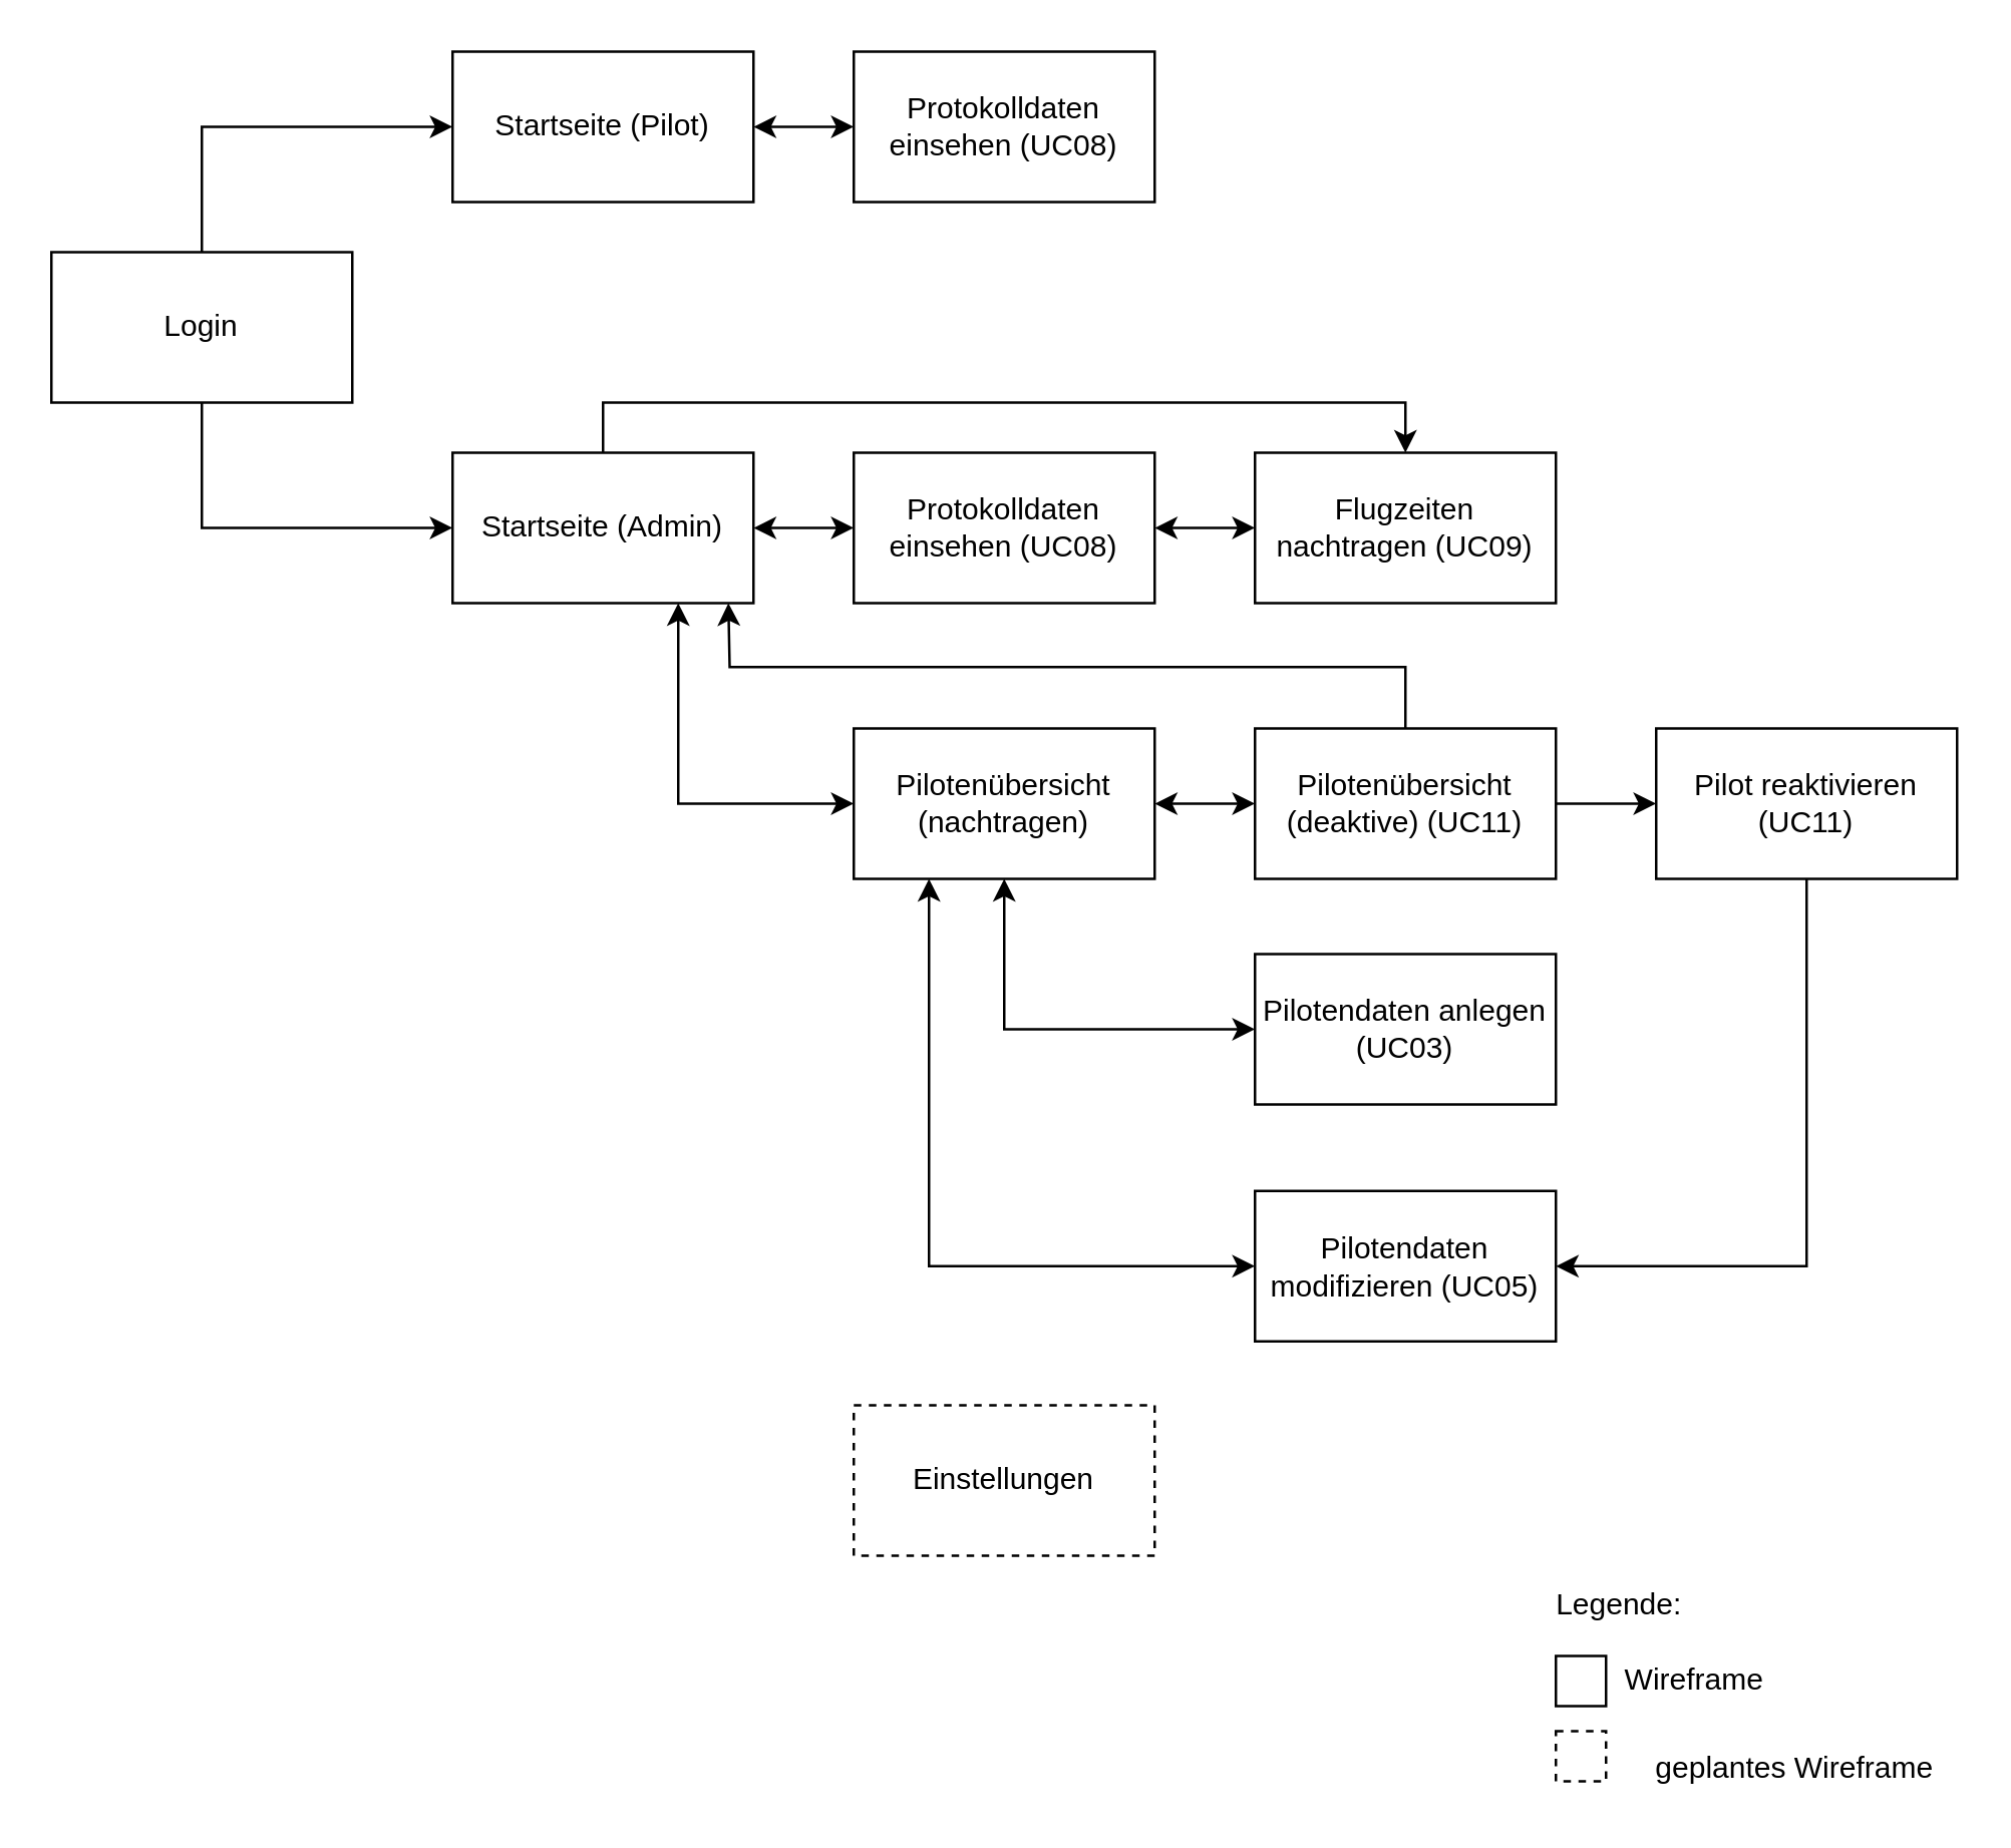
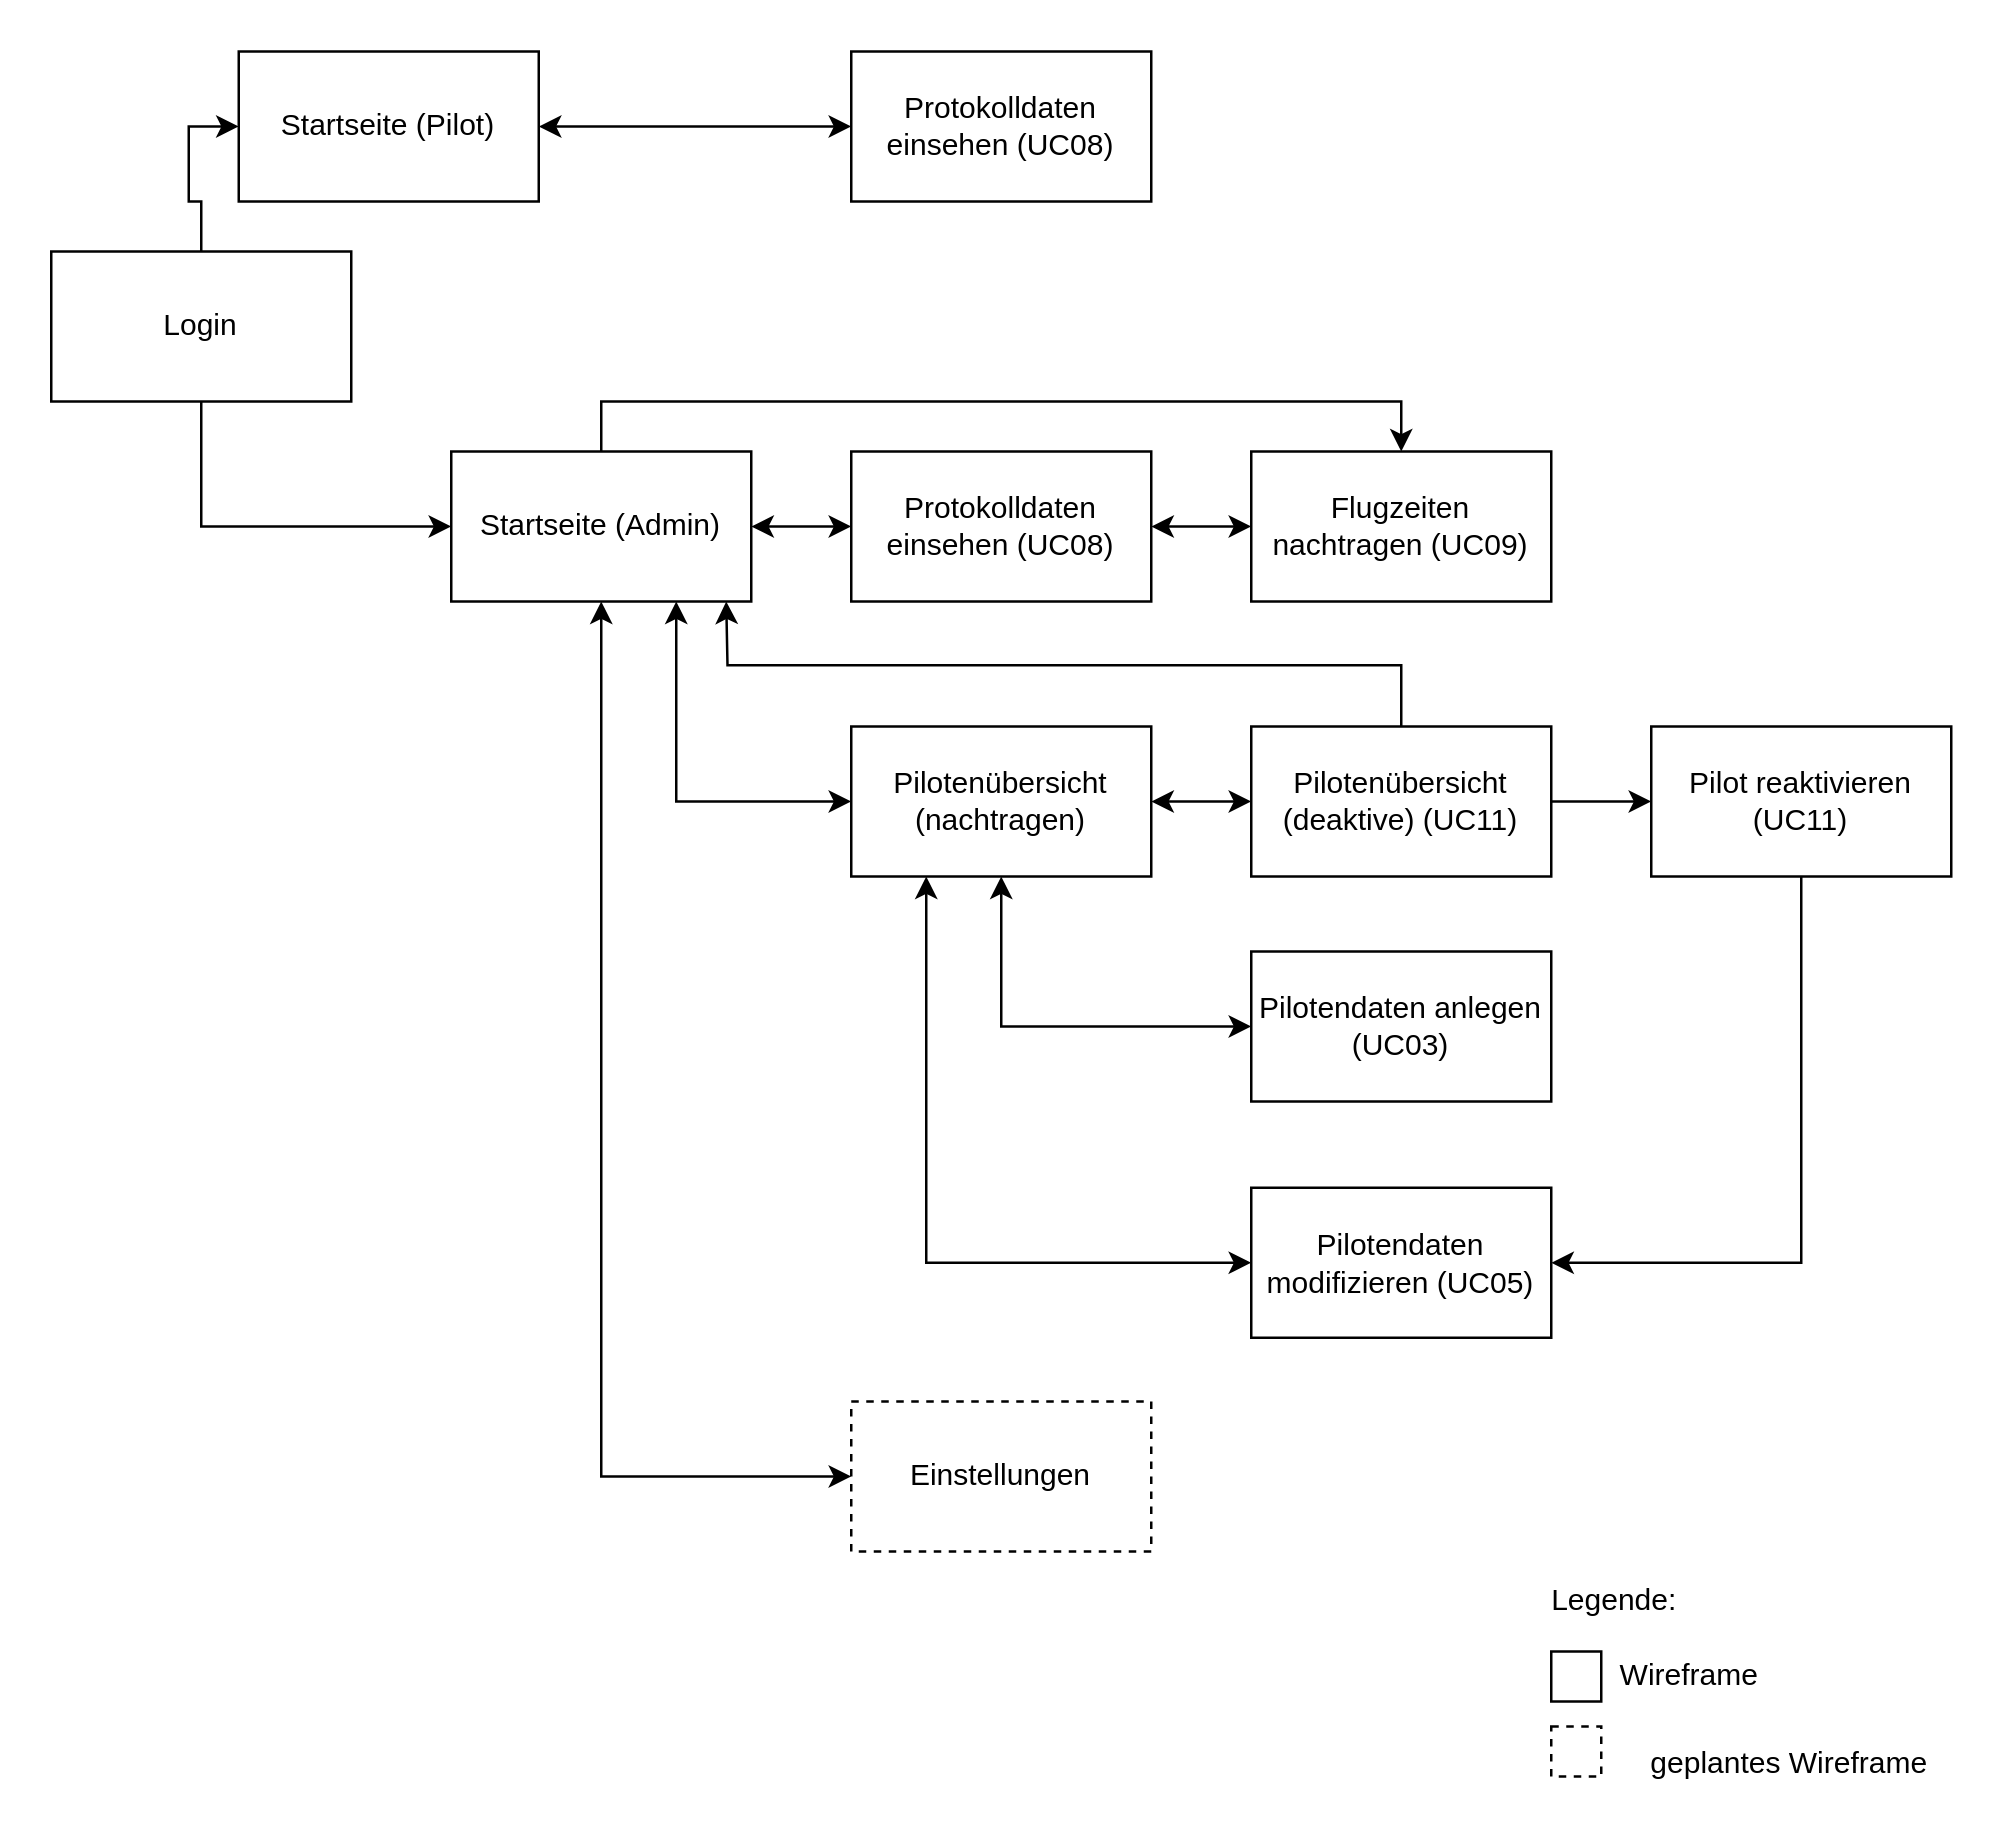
  <mxCell id="0" />
  <mxCell id="1" parent="0" />
  <mxCell id="2" value="Pilotendaten anlegen (UC03)" style="rounded=0;whiteSpace=wrap;html=1;" vertex="1" parent="1"><mxGeometry x="500" y="380" width="120" height="60" as="geometry" /></mxCell>
  <mxCell id="3" value="Pilotendaten modifizieren (UC05)" style="rounded=0;whiteSpace=wrap;html=1;" vertex="1" parent="1"><mxGeometry x="500" y="474.5" width="120" height="60" as="geometry" /></mxCell>
  <mxCell id="4" style="edgeStyle=orthogonalEdgeStyle;rounded=0;orthogonalLoop=1;jettySize=auto;html=1;exitX=1;exitY=0.5;exitDx=0;exitDy=0;entryX=0;entryY=0.5;entryDx=0;entryDy=0;startArrow=classic;startFill=1;" edge="1" parent="1" source="5" target="6"><mxGeometry relative="1" as="geometry" /></mxCell>
  <mxCell id="5" value="Protokolldaten einsehen (UC08)" style="rounded=0;whiteSpace=wrap;html=1;" vertex="1" parent="1"><mxGeometry x="340" y="180" width="120" height="60" as="geometry" /></mxCell>
  <mxCell id="6" value="Flugzeiten nachtragen (UC09)" style="rounded=0;whiteSpace=wrap;html=1;" vertex="1" parent="1"><mxGeometry x="500" y="180" width="120" height="60" as="geometry" /></mxCell>
  <mxCell id="7" style="edgeStyle=orthogonalEdgeStyle;rounded=0;orthogonalLoop=1;jettySize=auto;html=1;exitX=1;exitY=0.5;exitDx=0;exitDy=0;entryX=0;entryY=0.5;entryDx=0;entryDy=0;startArrow=none;startFill=0;" edge="1" parent="1" source="9" target="15"><mxGeometry relative="1" as="geometry" /></mxCell>
  <mxCell id="8" style="edgeStyle=orthogonalEdgeStyle;rounded=0;orthogonalLoop=1;jettySize=auto;html=1;exitX=0.5;exitY=0;exitDx=0;exitDy=0;startArrow=none;startFill=0;" edge="1" parent="1" source="9"><mxGeometry relative="1" as="geometry"><mxPoint x="290" y="240" as="targetPoint" /></mxGeometry></mxCell>
  <mxCell id="9" value="Pilotenübersicht (deaktive) (UC11)" style="rounded=0;whiteSpace=wrap;html=1;" vertex="1" parent="1"><mxGeometry x="500" y="290" width="120" height="60" as="geometry" /></mxCell>
  <mxCell id="10" style="edgeStyle=orthogonalEdgeStyle;rounded=0;orthogonalLoop=1;jettySize=auto;html=1;exitX=0.5;exitY=1;exitDx=0;exitDy=0;entryX=0;entryY=0.5;entryDx=0;entryDy=0;startArrow=classic;startFill=1;" edge="1" parent="1" source="13" target="2"><mxGeometry relative="1" as="geometry" /></mxCell>
  <mxCell id="11" style="edgeStyle=orthogonalEdgeStyle;rounded=0;orthogonalLoop=1;jettySize=auto;html=1;exitX=0.25;exitY=1;exitDx=0;exitDy=0;entryX=0;entryY=0.5;entryDx=0;entryDy=0;startArrow=classic;startFill=1;" edge="1" parent="1" source="13" target="3"><mxGeometry relative="1" as="geometry" /></mxCell>
  <mxCell id="12" style="edgeStyle=orthogonalEdgeStyle;rounded=0;orthogonalLoop=1;jettySize=auto;html=1;exitX=1;exitY=0.5;exitDx=0;exitDy=0;startArrow=classic;startFill=1;" edge="1" parent="1" source="13" target="9"><mxGeometry relative="1" as="geometry" /></mxCell>
  <mxCell id="13" value="Pilotenübersicht (nachtragen)" style="rounded=0;whiteSpace=wrap;html=1;" vertex="1" parent="1"><mxGeometry x="340" y="290" width="120" height="60" as="geometry" /></mxCell>
  <mxCell id="14" style="edgeStyle=orthogonalEdgeStyle;rounded=0;orthogonalLoop=1;jettySize=auto;html=1;exitX=0.5;exitY=1;exitDx=0;exitDy=0;entryX=1;entryY=0.5;entryDx=0;entryDy=0;startArrow=none;startFill=0;" edge="1" parent="1" source="15" target="3"><mxGeometry relative="1" as="geometry" /></mxCell>
  <mxCell id="15" value="Pilot reaktivieren (UC11)" style="rounded=0;whiteSpace=wrap;html=1;" vertex="1" parent="1"><mxGeometry x="660" y="290" width="120" height="60" as="geometry" /></mxCell>
  <mxCell id="16" style="edgeStyle=orthogonalEdgeStyle;rounded=0;orthogonalLoop=1;jettySize=auto;html=1;exitX=0.5;exitY=1;exitDx=0;exitDy=0;entryX=0;entryY=0.5;entryDx=0;entryDy=0;" edge="1" parent="1" source="18" target="23"><mxGeometry relative="1" as="geometry" /></mxCell>
  <mxCell id="17" style="edgeStyle=orthogonalEdgeStyle;rounded=0;orthogonalLoop=1;jettySize=auto;html=1;exitX=0.5;exitY=0;exitDx=0;exitDy=0;entryX=0;entryY=0.5;entryDx=0;entryDy=0;" edge="1" parent="1" source="18" target="25"><mxGeometry relative="1" as="geometry" /></mxCell>
  <mxCell id="18" value="Login" style="rounded=0;whiteSpace=wrap;html=1;" vertex="1" parent="1"><mxGeometry x="20" y="100" width="120" height="60" as="geometry" /></mxCell>
  <mxCell id="19" style="edgeStyle=orthogonalEdgeStyle;rounded=0;orthogonalLoop=1;jettySize=auto;html=1;exitX=1;exitY=0.5;exitDx=0;exitDy=0;entryX=0;entryY=0.5;entryDx=0;entryDy=0;startArrow=classic;startFill=1;" edge="1" parent="1" source="23" target="5"><mxGeometry relative="1" as="geometry" /></mxCell>
+ <mxCell id="20" style="edgeStyle=orthogonalEdgeStyle;rounded=0;orthogonalLoop=1;jettySize=auto;html=1;exitX=0.5;exitY=1;exitDx=0;exitDy=0;entryX=0;entryY=0.5;entryDx=0;entryDy=0;startArrow=classic;startFill=1;" edge="1" parent="1" source="23" target="26"><mxGeometry relative="1" as="geometry" /></mxCell>
  <mxCell id="21" style="edgeStyle=orthogonalEdgeStyle;rounded=0;orthogonalLoop=1;jettySize=auto;html=1;exitX=0.75;exitY=1;exitDx=0;exitDy=0;entryX=0;entryY=0.5;entryDx=0;entryDy=0;startArrow=classic;startFill=1;" edge="1" parent="1" source="23" target="13"><mxGeometry relative="1" as="geometry" /></mxCell>
  <mxCell id="22" style="edgeStyle=orthogonalEdgeStyle;rounded=0;orthogonalLoop=1;jettySize=auto;html=1;exitX=0.5;exitY=0;exitDx=0;exitDy=0;entryX=0.5;entryY=0;entryDx=0;entryDy=0;startArrow=none;startFill=0;" edge="1" parent="1" source="23" target="6"><mxGeometry relative="1" as="geometry" /></mxCell>
  <mxCell id="23" value="Startseite (Admin)" style="rounded=0;whiteSpace=wrap;html=1;" vertex="1" parent="1"><mxGeometry x="180" y="180" width="120" height="60" as="geometry" /></mxCell>
  <mxCell id="24" style="edgeStyle=orthogonalEdgeStyle;rounded=0;orthogonalLoop=1;jettySize=auto;html=1;exitX=1;exitY=0.5;exitDx=0;exitDy=0;entryX=0;entryY=0.5;entryDx=0;entryDy=0;startArrow=classic;startFill=1;" edge="1" parent="1" source="25" target="27"><mxGeometry relative="1" as="geometry" /></mxCell>
- <mxCell id="25" value="Startseite (Pilot)" style="rounded=0;whiteSpace=wrap;html=1;" vertex="1" parent="1"><mxGeometry x="180" y="20" width="120" height="60" as="geometry" /></mxCell>
+ <mxCell id="25" value="Startseite (Pilot)" style="rounded=0;whiteSpace=wrap;html=1;" vertex="1" parent="1"><mxGeometry x="95" y="20" width="120" height="60" as="geometry" /></mxCell>
  <mxCell id="26" value="Einstellungen" style="rounded=0;whiteSpace=wrap;html=1;dashed=1;" vertex="1" parent="1"><mxGeometry x="340" y="560" width="120" height="60" as="geometry" /></mxCell>
  <mxCell id="27" value="Protokolldaten einsehen (UC08)" style="rounded=0;whiteSpace=wrap;html=1;" vertex="1" parent="1"><mxGeometry x="340" y="20" width="120" height="60" as="geometry" /></mxCell>
  <mxCell id="28" value="" style="rounded=0;whiteSpace=wrap;html=1;dashed=1;" vertex="1" parent="1"><mxGeometry x="620" y="690" width="20" height="20" as="geometry" /></mxCell>
  <mxCell id="29" value="" style="rounded=0;whiteSpace=wrap;html=1;" vertex="1" parent="1"><mxGeometry x="620" y="660" width="20" height="20" as="geometry" /></mxCell>
  <mxCell id="30" value="Wireframe" style="text;html=1;align=center;verticalAlign=middle;resizable=0;points=[];autosize=1;" vertex="1" parent="1"><mxGeometry x="640" y="660" width="70" height="20" as="geometry" /></mxCell>
  <mxCell id="31" value="geplantes Wireframe" style="text;html=1;align=center;verticalAlign=middle;resizable=0;points=[];autosize=1;" vertex="1" parent="1"><mxGeometry x="650" y="695" width="130" height="20" as="geometry" /></mxCell>
  <mxCell id="32" value="Legende:" style="text;html=1;align=center;verticalAlign=middle;resizable=0;points=[];autosize=1;" vertex="1" parent="1"><mxGeometry x="610" y="630" width="70" height="20" as="geometry" /></mxCell>
